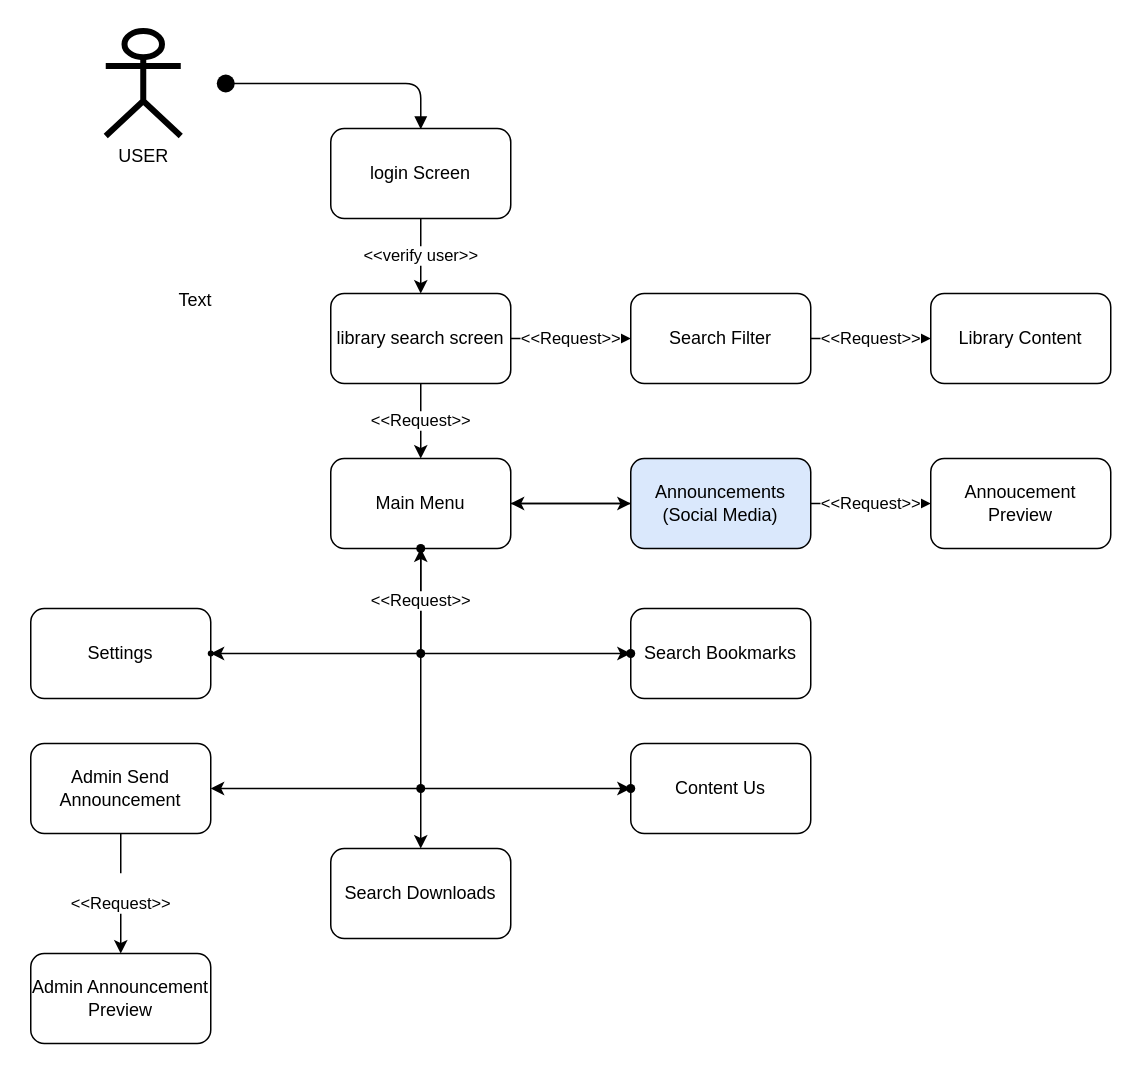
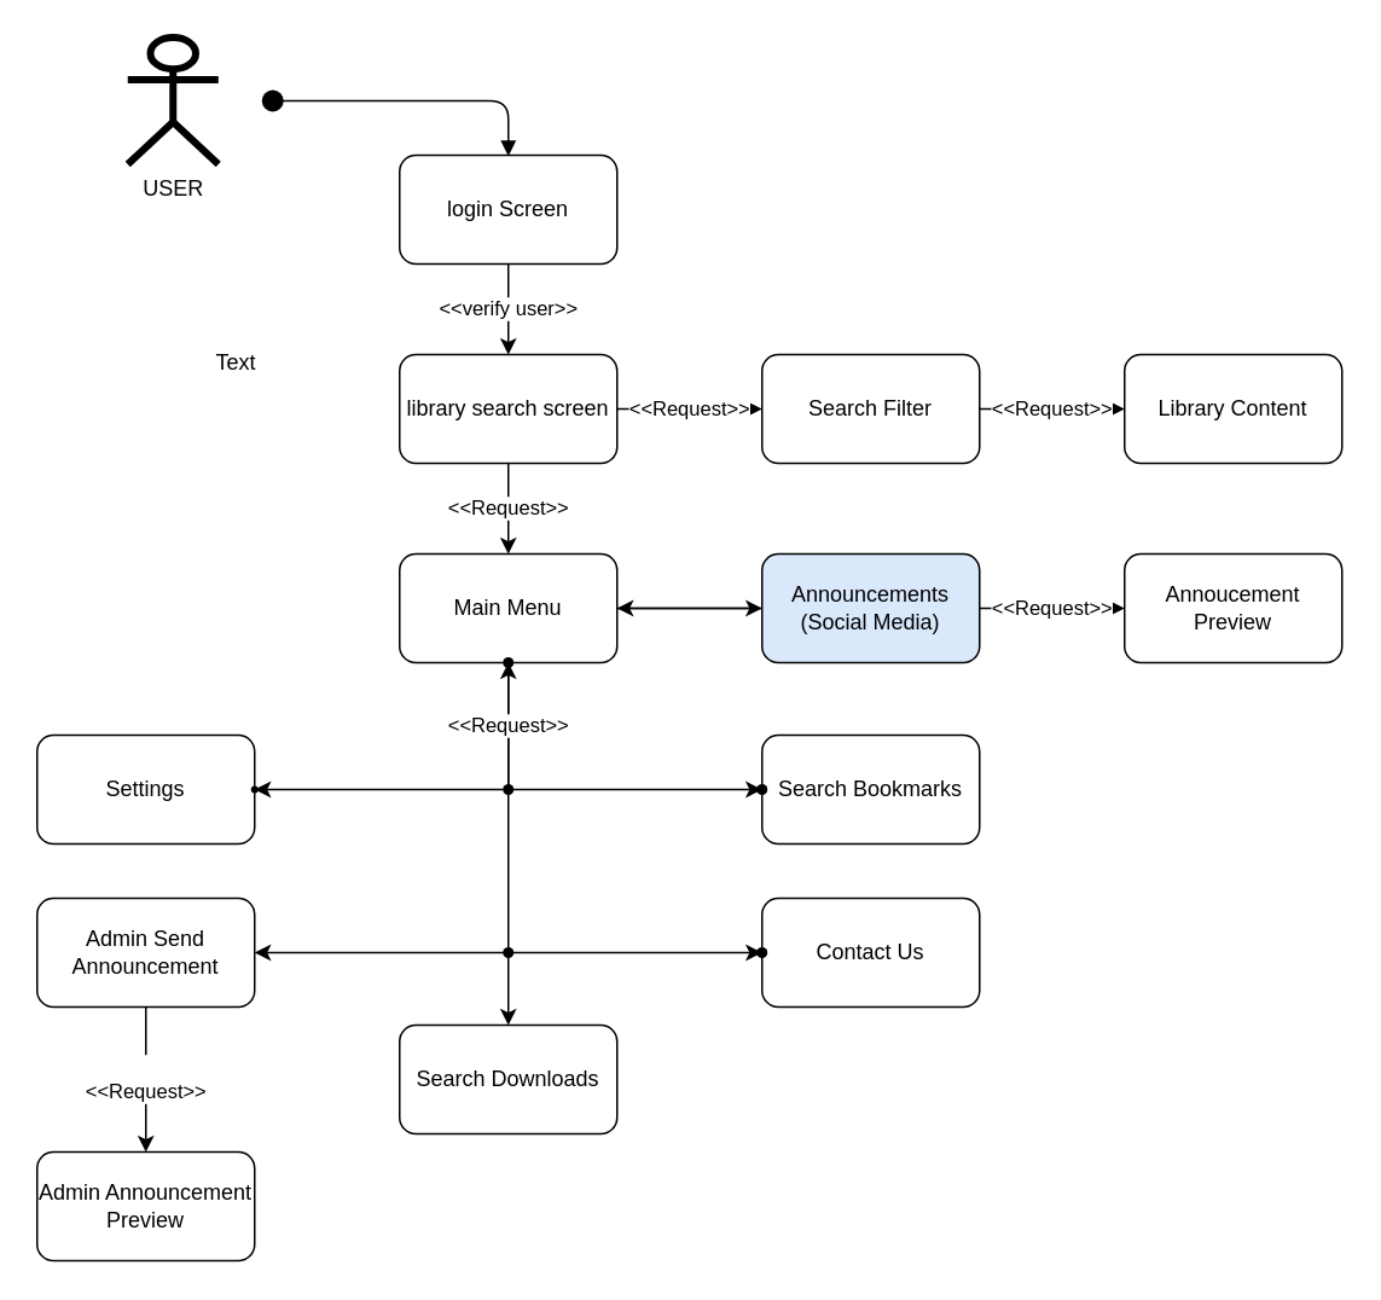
  <mxCell id="0" />
  <mxCell id="1" parent="0" />
  <mxCell id="2" value="Text" style="text;html=1;strokeColor=none;fillColor=none;align=center;verticalAlign=middle;whiteSpace=wrap;rounded=0;" vertex="1" parent="1"><mxGeometry x="110" y="190" width="40" height="20" as="geometry" /></mxCell>
  <mxCell id="3" value="" style="endArrow=block;endFill=1;html=1;edgeStyle=orthogonalEdgeStyle;align=left;verticalAlign=top;fontStyle=0;startArrow=none;" edge="1" parent="1" source="6"><mxGeometry x="-1" relative="1" as="geometry"><mxPoint x="150" y="55" as="sourcePoint" /><mxPoint x="280.034" y="85.512" as="targetPoint" /><Array as="points"><mxPoint x="280" y="55" /></Array></mxGeometry></mxCell>
  <mxCell id="4" value="&amp;lt;&amp;lt;verify user&amp;gt;&amp;gt;" style="edgeStyle=orthogonalEdgeStyle;rounded=0;orthogonalLoop=1;jettySize=auto;html=1;" edge="1" parent="1" source="5"><mxGeometry relative="1" as="geometry"><mxPoint x="280" y="195" as="targetPoint" /></mxGeometry></mxCell>
  <mxCell id="5" value="login Screen" style="rounded=1;whiteSpace=wrap;html=1;" vertex="1" parent="1"><mxGeometry x="220" y="85" width="120" height="60" as="geometry" /></mxCell>
  <mxCell id="6" value="" style="shape=waypoint;sketch=0;fillStyle=solid;size=6;pointerEvents=1;points=[];fillColor=none;resizable=0;rotatable=0;perimeter=centerPerimeter;snapToPoint=1;perimeterSpacing=0;strokeWidth=4;" vertex="1" parent="1"><mxGeometry x="130" y="35" width="40" height="40" as="geometry" /></mxCell>
  <mxCell id="7" value="" style="endArrow=none;endFill=1;html=1;edgeStyle=orthogonalEdgeStyle;align=left;verticalAlign=top;fontStyle=0" edge="1" parent="1" target="6"><mxGeometry x="-1" relative="1" as="geometry"><mxPoint x="150" y="55" as="sourcePoint" /><mxPoint x="280.034" y="85.512" as="targetPoint" /><Array as="points" /></mxGeometry></mxCell>
  <mxCell id="8" value="&amp;lt;&amp;lt;Request&amp;gt;&amp;gt;" style="edgeStyle=orthogonalEdgeStyle;rounded=0;orthogonalLoop=1;jettySize=auto;html=1;" edge="1" parent="1" source="10" target="13"><mxGeometry relative="1" as="geometry" /></mxCell>
  <mxCell id="9" value="&amp;lt;&amp;lt;Request&amp;gt;&amp;gt;" style="edgeStyle=none;rounded=0;orthogonalLoop=1;jettySize=auto;html=1;" edge="1" parent="1" source="10" target="19"><mxGeometry relative="1" as="geometry" /></mxCell>
  <mxCell id="10" value="library search screen&lt;span style=&quot;color: rgba(0 , 0 , 0 , 0) ; font-family: monospace ; font-size: 0px&quot;&gt;%3CmxGraphModel%3E%3Croot%3E%3CmxCell%20id%3D%220%22%2F%3E%3CmxCell%20id%3D%221%22%20parent%3D%220%22%2F%3E%3CmxCell%20id%3D%222%22%20value%3D%22login%20Screen%22%20style%3D%22rounded%3D1%3BwhiteSpace%3Dwrap%3Bhtml%3D1%3B%22%20vertex%3D%221%22%20parent%3D%221%22%3E%3CmxGeometry%20x%3D%22110%22%20y%3D%2290%22%20width%3D%22120%22%20height%3D%2260%22%20as%3D%22geometry%22%2F%3E%3C%2FmxCell%3E%3C%2Froot%3E%3C%2FmxGraphModel%3E&lt;/span&gt;" style="rounded=1;whiteSpace=wrap;html=1;" vertex="1" parent="1"><mxGeometry x="220" y="195" width="120" height="60" as="geometry" /></mxCell>
  <mxCell id="11" value="" style="edgeStyle=orthogonalEdgeStyle;rounded=0;orthogonalLoop=1;jettySize=auto;html=1;" edge="1" parent="1" source="13"><mxGeometry relative="1" as="geometry"><mxPoint x="420" y="335" as="targetPoint" /></mxGeometry></mxCell>
  <mxCell id="12" value="" style="edgeStyle=none;rounded=0;orthogonalLoop=1;jettySize=auto;html=1;startArrow=none;" edge="1" parent="1" source="35" target="23"><mxGeometry relative="1" as="geometry"><Array as="points"><mxPoint x="280" y="545" /></Array></mxGeometry></mxCell>
  <mxCell id="13" value="Main Menu" style="rounded=1;whiteSpace=wrap;html=1;" vertex="1" parent="1"><mxGeometry x="220" y="305" width="120" height="60" as="geometry" /></mxCell>
  <mxCell id="14" value="" style="edgeStyle=orthogonalEdgeStyle;rounded=0;orthogonalLoop=1;jettySize=auto;html=1;" edge="1" parent="1" source="16" target="13"><mxGeometry relative="1" as="geometry" /></mxCell>
  <mxCell id="15" value="&amp;lt;&amp;lt;Request&amp;gt;&amp;gt;" style="edgeStyle=none;rounded=0;orthogonalLoop=1;jettySize=auto;html=1;" edge="1" parent="1" source="16" target="38"><mxGeometry relative="1" as="geometry" /></mxCell>
  <mxCell id="16" value="Announcements (Social Media)" style="rounded=1;whiteSpace=wrap;html=1;fillColor=#dae8fc;" vertex="1" parent="1"><mxGeometry x="420" y="305" width="120" height="60" as="geometry" /></mxCell>
  <mxCell id="17" value="Settings" style="whiteSpace=wrap;html=1;rounded=1;" vertex="1" parent="1"><mxGeometry x="20" y="405" width="120" height="60" as="geometry" /></mxCell>
  <mxCell id="18" value="&amp;lt;&amp;lt;Request&amp;gt;&amp;gt;" style="edgeStyle=none;rounded=0;orthogonalLoop=1;jettySize=auto;html=1;" edge="1" parent="1" source="19" target="20"><mxGeometry relative="1" as="geometry" /></mxCell>
  <mxCell id="19" value="Search Filter" style="whiteSpace=wrap;html=1;rounded=1;" vertex="1" parent="1"><mxGeometry x="420" y="195" width="120" height="60" as="geometry" /></mxCell>
  <mxCell id="20" value="Library Content" style="whiteSpace=wrap;html=1;rounded=1;" vertex="1" parent="1"><mxGeometry x="620" y="195" width="120" height="60" as="geometry" /></mxCell>
  <mxCell id="21" value="" style="edgeStyle=none;rounded=0;orthogonalLoop=1;jettySize=auto;html=1;" edge="1" parent="1" source="22" target="31"><mxGeometry relative="1" as="geometry" /></mxCell>
  <mxCell id="22" value="Search Bookmarks" style="rounded=1;whiteSpace=wrap;html=1;" vertex="1" parent="1"><mxGeometry x="420" y="405" width="120" height="60" as="geometry" /></mxCell>
  <mxCell id="23" value="Search Downloads" style="rounded=1;whiteSpace=wrap;html=1;" vertex="1" parent="1"><mxGeometry x="220" y="565" width="120" height="60" as="geometry" /></mxCell>
  <mxCell id="24" value="" style="edgeStyle=none;rounded=0;orthogonalLoop=1;jettySize=auto;html=1;entryX=0;entryY=0.5;entryDx=0;entryDy=0;" edge="1" parent="1" source="26" target="26"><mxGeometry relative="1" as="geometry"><mxPoint x="280" y="525" as="targetPoint" /><Array as="points" /></mxGeometry></mxCell>
  <mxCell id="25" value="" style="edgeStyle=none;rounded=0;orthogonalLoop=1;jettySize=auto;html=1;entryX=0;entryY=0.5;entryDx=0;entryDy=0;" edge="1" parent="1" source="26" target="26"><mxGeometry relative="1" as="geometry" /></mxCell>
- <mxCell id="26" value="Content Us" style="rounded=1;whiteSpace=wrap;html=1;" vertex="1" parent="1"><mxGeometry x="420" y="495" width="120" height="60" as="geometry" /></mxCell>
+ <mxCell id="26" value="Contact Us" style="rounded=1;whiteSpace=wrap;html=1;" vertex="1" parent="1"><mxGeometry x="420" y="495" width="120" height="60" as="geometry" /></mxCell>
  <mxCell id="27" value="" style="edgeStyle=none;rounded=0;orthogonalLoop=1;jettySize=auto;html=1;" edge="1" parent="1" source="29" target="30"><mxGeometry relative="1" as="geometry" /></mxCell>
  <mxCell id="28" value="" style="edgeStyle=none;rounded=0;orthogonalLoop=1;jettySize=auto;html=1;" edge="1" parent="1" source="29" target="42"><mxGeometry relative="1" as="geometry" /></mxCell>
  <mxCell id="29" value="" style="shape=waypoint;size=6;pointerEvents=1;points=[];fillColor=#ffffff;resizable=0;rotatable=0;perimeter=centerPerimeter;snapToPoint=1;rounded=1;" vertex="1" parent="1"><mxGeometry x="260" y="505" width="40" height="40" as="geometry" /></mxCell>
  <mxCell id="30" value="" style="shape=waypoint;size=6;pointerEvents=1;points=[];fillColor=#ffffff;resizable=0;rotatable=0;perimeter=centerPerimeter;snapToPoint=1;rounded=1;" vertex="1" parent="1"><mxGeometry x="400" y="505" width="40" height="40" as="geometry" /></mxCell>
  <mxCell id="31" value="" style="shape=waypoint;size=6;pointerEvents=1;points=[];fillColor=#ffffff;resizable=0;rotatable=0;perimeter=centerPerimeter;snapToPoint=1;rounded=1;" vertex="1" parent="1"><mxGeometry x="400" y="415" width="40" height="40" as="geometry" /></mxCell>
  <mxCell id="32" value="" style="edgeStyle=none;rounded=0;orthogonalLoop=1;jettySize=auto;html=1;" edge="1" parent="1" source="35" target="31"><mxGeometry relative="1" as="geometry" /></mxCell>
  <mxCell id="33" value="" style="edgeStyle=none;rounded=0;orthogonalLoop=1;jettySize=auto;html=1;" edge="1" parent="1" source="35" target="40"><mxGeometry relative="1" as="geometry" /></mxCell>
  <mxCell id="34" value="" style="edgeStyle=none;rounded=0;orthogonalLoop=1;jettySize=auto;html=1;" edge="1" parent="1" source="35" target="37"><mxGeometry relative="1" as="geometry" /></mxCell>
  <mxCell id="35" value="" style="shape=waypoint;sketch=0;fillStyle=solid;size=6;pointerEvents=1;points=[];fillColor=none;resizable=0;rotatable=0;perimeter=centerPerimeter;snapToPoint=1;" vertex="1" parent="1"><mxGeometry x="260" y="415" width="40" height="40" as="geometry" /></mxCell>
  <mxCell id="36" value="&amp;lt;&amp;lt;Request&amp;gt;&amp;gt;" style="edgeStyle=none;rounded=0;orthogonalLoop=1;jettySize=auto;html=1;endArrow=none;" edge="1" parent="1" source="13" target="35"><mxGeometry relative="1" as="geometry"><mxPoint x="280" y="365" as="sourcePoint" /><mxPoint x="280" y="565" as="targetPoint" /><Array as="points" /></mxGeometry></mxCell>
  <mxCell id="37" value="" style="shape=waypoint;sketch=0;fillStyle=solid;size=6;pointerEvents=1;points=[];fillColor=none;resizable=0;rotatable=0;perimeter=centerPerimeter;snapToPoint=1;" vertex="1" parent="1"><mxGeometry x="260" y="345" width="40" height="40" as="geometry" /></mxCell>
  <mxCell id="38" value="Annoucement Preview" style="rounded=1;whiteSpace=wrap;html=1;" vertex="1" parent="1"><mxGeometry x="620" y="305" width="120" height="60" as="geometry" /></mxCell>
  <mxCell id="39" value="" style="edgeStyle=none;rounded=0;orthogonalLoop=1;jettySize=auto;html=1;entryX=0.531;entryY=0.525;entryDx=0;entryDy=0;entryPerimeter=0;" edge="1" parent="1" source="40" target="40"><mxGeometry relative="1" as="geometry" /></mxCell>
  <mxCell id="40" value="" style="shape=waypoint;sketch=0;fillStyle=solid;size=6;pointerEvents=1;points=[];fillColor=none;resizable=0;rotatable=0;perimeter=centerPerimeter;snapToPoint=1;strokeWidth=0;" vertex="1" parent="1"><mxGeometry x="120" y="415" width="40" height="40" as="geometry" /></mxCell>
  <mxCell id="41" value="&lt;br&gt;&amp;lt;&amp;lt;Request&amp;gt;&amp;gt;" style="edgeStyle=none;rounded=0;orthogonalLoop=1;jettySize=auto;html=1;" edge="1" parent="1" source="42" target="43"><mxGeometry relative="1" as="geometry"><Array as="points"><mxPoint x="80" y="555" /><mxPoint x="80" y="585" /></Array></mxGeometry></mxCell>
  <mxCell id="42" value="Admin Send Announcement" style="whiteSpace=wrap;html=1;rounded=1;" vertex="1" parent="1"><mxGeometry x="20" y="495" width="120" height="60" as="geometry" /></mxCell>
  <mxCell id="43" value="Admin Announcement Preview" style="rounded=1;whiteSpace=wrap;html=1;" vertex="1" parent="1"><mxGeometry x="20" y="635" width="120" height="60" as="geometry" /></mxCell>
  <mxCell id="44" value="USER" style="shape=umlActor;verticalLabelPosition=bottom;verticalAlign=top;html=1;outlineConnect=0;strokeWidth=4;" vertex="1" parent="1"><mxGeometry x="70" y="20" width="50" height="70" as="geometry" /></mxCell>
